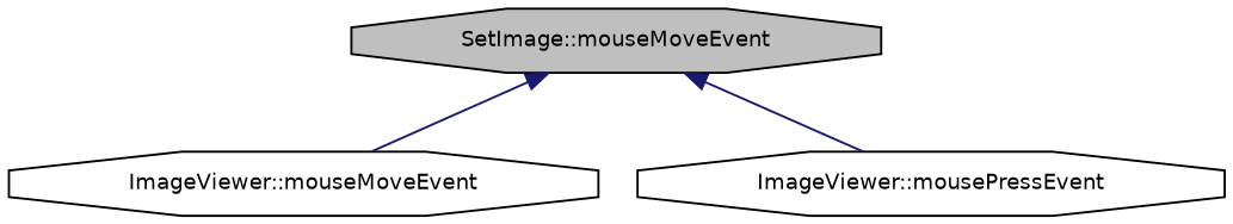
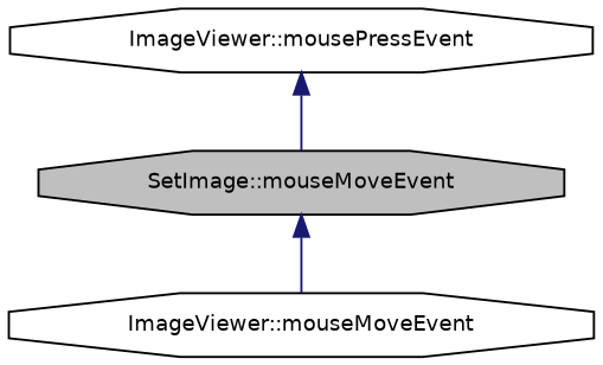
  digraph {
    rankdir=TB
    node [color=black fillcolor=white fontname=Helvetica fontsize=10 shape=octagon style=filled]
    edge [color=midnightblue dir=back fontname=Helvetica fontsize=10 labelfontname=Helvetica labelfontsize=10 style=solid]
    n1 [fillcolor=grey75 fontcolor=black height=0.2 label="SetImage::mouseMoveEvent" width=0.4]
    n2 [height=0.2 label="ImageViewer::mouseMoveEvent" width=0.4]
    n3 [height=0.2 label="ImageViewer::mousePressEvent" width=0.4]
    n1 -> n2
-   n1 -> n3
+   n3 -> n1
  }
